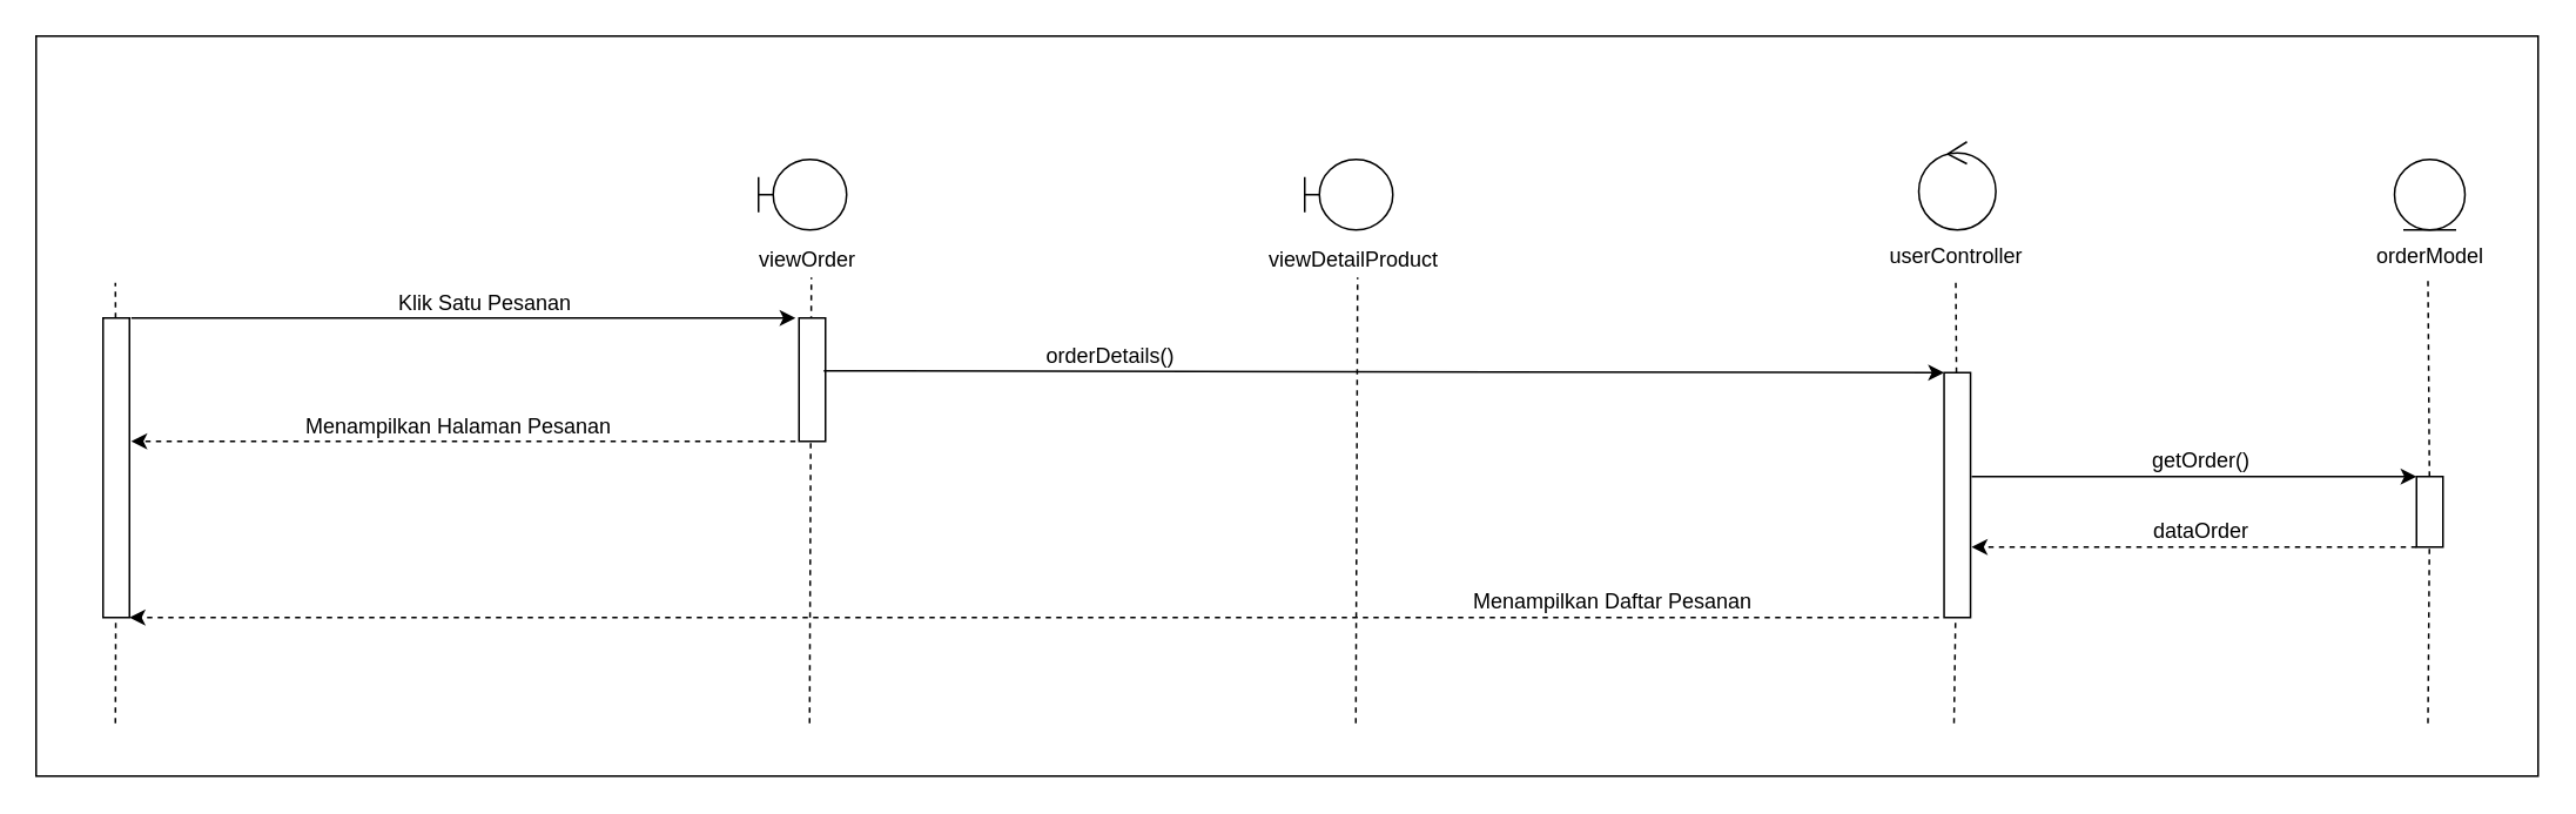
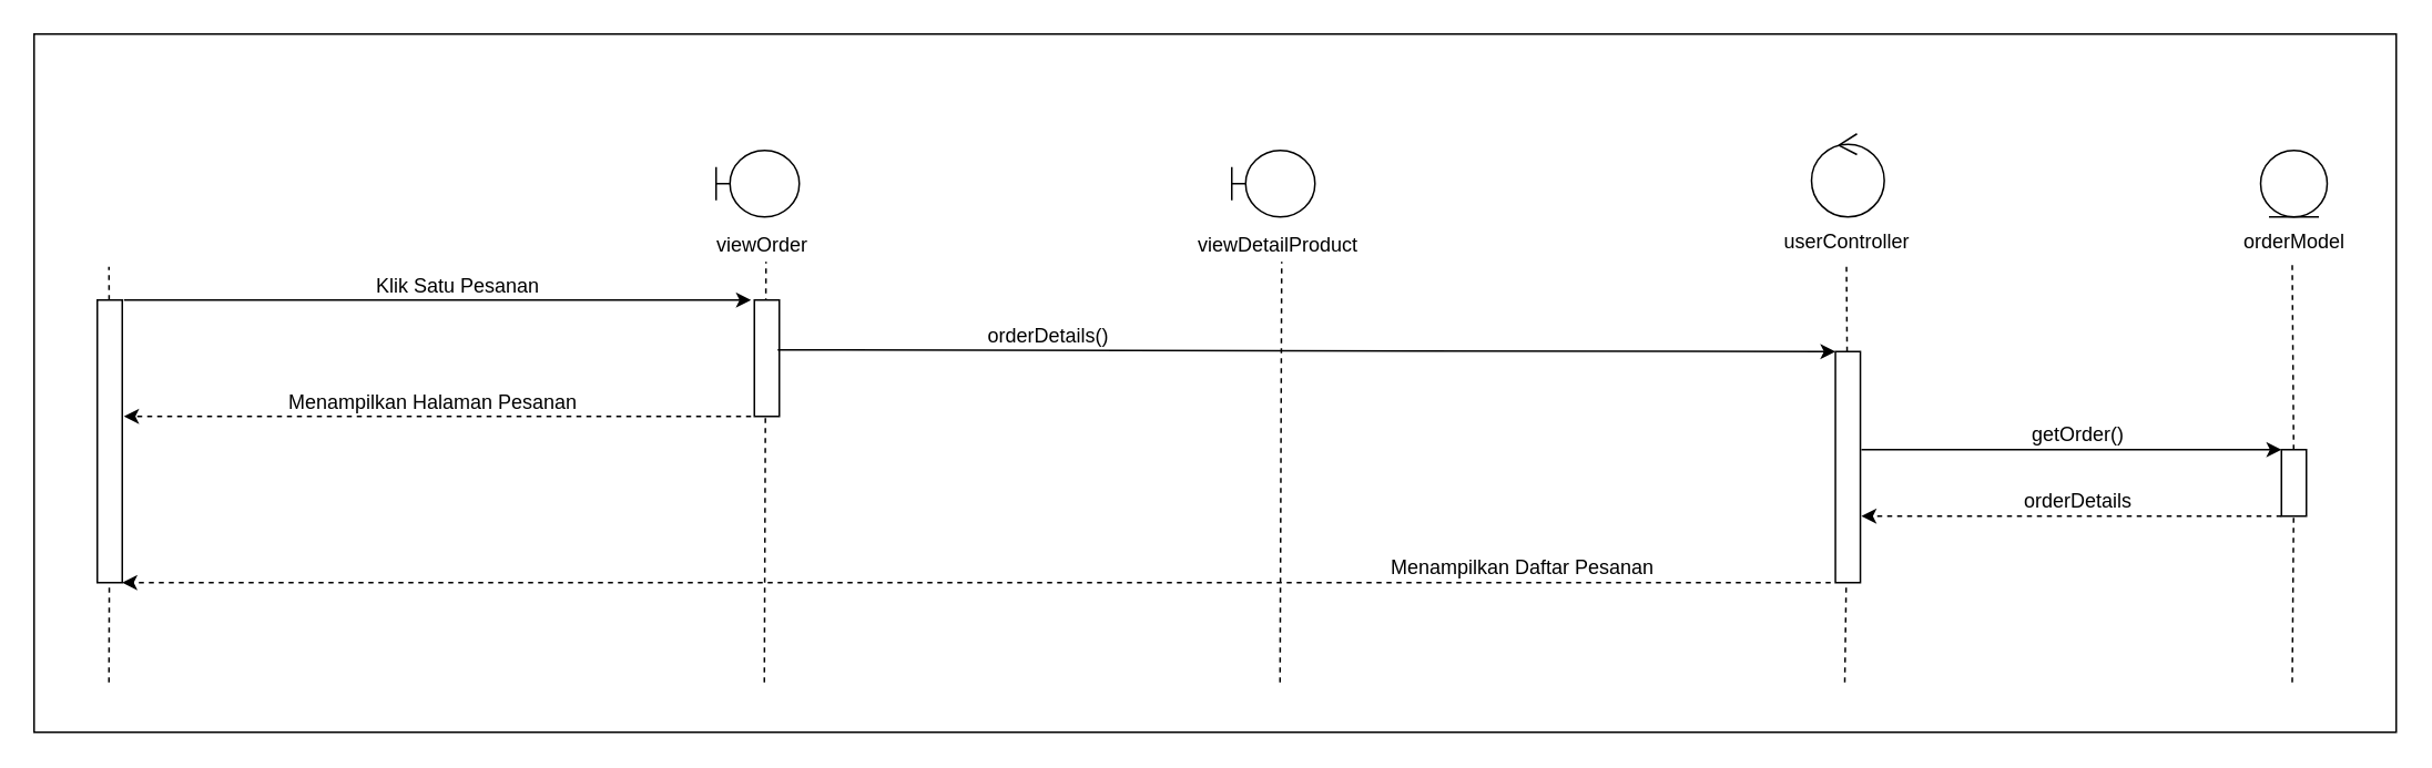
  <mxCell id="0" />
  <mxCell id="1" parent="0" />
  <mxCell id="2" value="" style="rounded=0;whiteSpace=wrap;html=1;" vertex="1" parent="1"><mxGeometry x="20" y="20" width="1420" height="420" as="geometry" /></mxCell>
  <mxCell id="3" value="" style="endArrow=none;dashed=1;html=1;rounded=0;startArrow=none;" edge="1" parent="1" source="4"><mxGeometry width="50" height="50" relative="1" as="geometry"><mxPoint x="65" y="570" as="sourcePoint" /><mxPoint x="65" y="160" as="targetPoint" /></mxGeometry></mxCell>
  <mxCell id="4" value="" style="rounded=0;whiteSpace=wrap;html=1;" vertex="1" parent="1"><mxGeometry x="58" y="180" width="15" height="170" as="geometry" /></mxCell>
  <mxCell id="5" value="" style="endArrow=none;dashed=1;html=1;rounded=0;" edge="1" parent="1" target="4"><mxGeometry width="50" height="50" relative="1" as="geometry"><mxPoint x="65" y="410" as="sourcePoint" /><mxPoint x="65" y="160" as="targetPoint" /></mxGeometry></mxCell>
  <mxCell id="6" value="" style="shape=umlBoundary;whiteSpace=wrap;html=1;" vertex="1" parent="1"><mxGeometry x="430" y="90" width="50" height="40" as="geometry" /></mxCell>
  <mxCell id="7" value="" style="endArrow=none;dashed=1;html=1;rounded=0;startArrow=none;" edge="1" parent="1"><mxGeometry width="50" height="50" relative="1" as="geometry"><mxPoint x="459" y="410" as="sourcePoint" /><mxPoint x="460" y="157" as="targetPoint" /></mxGeometry></mxCell>
  <mxCell id="8" value="" style="rounded=0;whiteSpace=wrap;html=1;" vertex="1" parent="1"><mxGeometry x="453" y="180" width="15" height="70" as="geometry" /></mxCell>
  <mxCell id="9" value="" style="ellipse;shape=umlControl;whiteSpace=wrap;html=1;" vertex="1" parent="1"><mxGeometry x="1088.5" y="80" width="43.75" height="50" as="geometry" /></mxCell>
  <mxCell id="10" value="" style="endArrow=none;dashed=1;html=1;rounded=0;startArrow=none;" edge="1" parent="1" source="26"><mxGeometry width="50" height="50" relative="1" as="geometry"><mxPoint x="1109.5" y="610" as="sourcePoint" /><mxPoint x="1109.5" y="157" as="targetPoint" /></mxGeometry></mxCell>
  <mxCell id="11" value="" style="shape=umlLifeline;participant=umlEntity;perimeter=lifelinePerimeter;whiteSpace=wrap;html=1;container=1;collapsible=0;recursiveResize=0;verticalAlign=top;spacingTop=36;outlineConnect=0;" vertex="1" parent="1"><mxGeometry x="1358.5" y="90" width="40" height="40" as="geometry" /></mxCell>
  <mxCell id="12" value="" style="endArrow=none;dashed=1;html=1;rounded=0;startArrow=none;" edge="1" parent="1" source="13"><mxGeometry width="50" height="50" relative="1" as="geometry"><mxPoint x="1377.5" y="571.5" as="sourcePoint" /><mxPoint x="1377.5" y="158.5" as="targetPoint" /></mxGeometry></mxCell>
  <mxCell id="13" value="" style="rounded=0;whiteSpace=wrap;html=1;" vertex="1" parent="1"><mxGeometry x="1371" y="270" width="15" height="40" as="geometry" /></mxCell>
  <mxCell id="14" value="" style="endArrow=none;dashed=1;html=1;rounded=0;startArrow=none;" edge="1" parent="1" target="13"><mxGeometry width="50" height="50" relative="1" as="geometry"><mxPoint x="1377.5" y="410" as="sourcePoint" /><mxPoint x="1377.5" y="158.5" as="targetPoint" /></mxGeometry></mxCell>
  <mxCell id="15" value="" style="endArrow=classic;html=1;rounded=0;exitX=1;exitY=0;exitDx=0;exitDy=0;" edge="1" parent="1"><mxGeometry width="50" height="50" relative="1" as="geometry"><mxPoint x="74" y="180" as="sourcePoint" /><mxPoint x="451" y="180" as="targetPoint" /></mxGeometry></mxCell>
  <mxCell id="16" value="" style="endArrow=classic;html=1;rounded=0;exitX=1;exitY=0;exitDx=0;exitDy=0;dashed=1;" edge="1" parent="1"><mxGeometry width="50" height="50" relative="1" as="geometry"><mxPoint x="451" y="250" as="sourcePoint" /><mxPoint x="74" y="250" as="targetPoint" /></mxGeometry></mxCell>
  <mxCell id="17" value="" style="endArrow=classic;html=1;rounded=0;" edge="1" parent="1"><mxGeometry width="50" height="50" relative="1" as="geometry"><mxPoint x="1118.5" y="270" as="sourcePoint" /><mxPoint x="1371" y="270" as="targetPoint" /></mxGeometry></mxCell>
  <mxCell id="18" value="" style="endArrow=classic;html=1;rounded=0;dashed=1;" edge="1" parent="1"><mxGeometry width="50" height="50" relative="1" as="geometry"><mxPoint x="1371" y="310" as="sourcePoint" /><mxPoint x="1118.5" y="310" as="targetPoint" /></mxGeometry></mxCell>
  <mxCell id="19" value="viewOrder" style="text;html=1;strokeColor=none;fillColor=none;align=center;verticalAlign=middle;whiteSpace=wrap;rounded=0;" vertex="1" parent="1"><mxGeometry x="428" y="132" width="60" height="30" as="geometry" /></mxCell>
  <mxCell id="20" value="userController" style="text;html=1;strokeColor=none;fillColor=none;align=center;verticalAlign=middle;whiteSpace=wrap;rounded=0;" vertex="1" parent="1"><mxGeometry x="1080" y="130" width="60" height="30" as="geometry" /></mxCell>
  <mxCell id="21" value="orderModel" style="text;html=1;strokeColor=none;fillColor=none;align=center;verticalAlign=middle;whiteSpace=wrap;rounded=0;" vertex="1" parent="1"><mxGeometry x="1348.5" y="130" width="60" height="30" as="geometry" /></mxCell>
  <mxCell id="22" value="Klik Satu Pesanan" style="text;html=1;strokeColor=none;fillColor=none;align=center;verticalAlign=middle;whiteSpace=wrap;rounded=0;" vertex="1" parent="1"><mxGeometry x="210" y="157" width="130" height="30" as="geometry" /></mxCell>
  <mxCell id="23" value="Menampilkan Halaman Pesanan" style="text;html=1;strokeColor=none;fillColor=none;align=center;verticalAlign=middle;whiteSpace=wrap;rounded=0;" vertex="1" parent="1"><mxGeometry x="170" y="227" width="180" height="30" as="geometry" /></mxCell>
  <mxCell id="24" value="getOrder()" style="text;html=1;strokeColor=none;fillColor=none;align=center;verticalAlign=middle;whiteSpace=wrap;rounded=0;" vertex="1" parent="1"><mxGeometry x="1198.5" y="246" width="100" height="30" as="geometry" /></mxCell>
- <mxCell id="25" value="dataOrder" style="text;html=1;strokeColor=none;fillColor=none;align=center;verticalAlign=middle;whiteSpace=wrap;rounded=0;" vertex="1" parent="1"><mxGeometry x="1198.5" y="286" width="100" height="30" as="geometry" /></mxCell>
+ <mxCell id="25" value="orderDetails" style="text;html=1;strokeColor=none;fillColor=none;align=center;verticalAlign=middle;whiteSpace=wrap;rounded=0;" vertex="1" parent="1"><mxGeometry x="1198.5" y="286" width="100" height="30" as="geometry" /></mxCell>
  <mxCell id="26" value="" style="rounded=0;whiteSpace=wrap;html=1;" vertex="1" parent="1"><mxGeometry x="1102.87" y="211" width="15" height="139" as="geometry" /></mxCell>
  <mxCell id="27" value="" style="endArrow=none;dashed=1;html=1;rounded=0;startArrow=none;" edge="1" parent="1" target="26"><mxGeometry width="50" height="50" relative="1" as="geometry"><mxPoint x="1108.5" y="410" as="sourcePoint" /><mxPoint x="1109.5" y="157" as="targetPoint" /></mxGeometry></mxCell>
  <mxCell id="28" value="" style="endArrow=classic;html=1;rounded=0;exitX=1;exitY=0;exitDx=0;exitDy=0;entryX=0;entryY=0;entryDx=0;entryDy=0;" edge="1" parent="1" target="26"><mxGeometry width="50" height="50" relative="1" as="geometry"><mxPoint x="467" y="210" as="sourcePoint" /><mxPoint x="844" y="210" as="targetPoint" /></mxGeometry></mxCell>
  <mxCell id="29" value="orderDetails()" style="text;html=1;strokeColor=none;fillColor=none;align=center;verticalAlign=middle;whiteSpace=wrap;rounded=0;" vertex="1" parent="1"><mxGeometry x="580" y="187" width="100" height="30" as="geometry" /></mxCell>
  <mxCell id="30" value="" style="endArrow=classic;html=1;rounded=0;dashed=1;entryX=1;entryY=1;entryDx=0;entryDy=0;" edge="1" parent="1" target="4"><mxGeometry width="50" height="50" relative="1" as="geometry"><mxPoint x="1100" y="350" as="sourcePoint" /><mxPoint x="424" y="350" as="targetPoint" /></mxGeometry></mxCell>
  <mxCell id="31" value="Menampilkan Daftar Pesanan" style="text;html=1;strokeColor=none;fillColor=none;align=center;verticalAlign=middle;whiteSpace=wrap;rounded=0;" vertex="1" parent="1"><mxGeometry x="820" y="326" width="190" height="30" as="geometry" /></mxCell>
  <mxCell id="32" value="" style="shape=umlBoundary;whiteSpace=wrap;html=1;" vertex="1" parent="1"><mxGeometry x="740" y="90" width="50" height="40" as="geometry" /></mxCell>
  <mxCell id="33" value="" style="endArrow=none;dashed=1;html=1;rounded=0;startArrow=none;" edge="1" parent="1"><mxGeometry x="903" y="250" width="50" height="50" relative="1" as="geometry"><mxPoint x="769" y="410" as="sourcePoint" /><mxPoint x="770" y="157" as="targetPoint" /></mxGeometry></mxCell>
  <mxCell id="34" value="viewDetailProduct" style="text;html=1;strokeColor=none;fillColor=none;align=center;verticalAlign=middle;whiteSpace=wrap;rounded=0;" vertex="1" parent="1"><mxGeometry x="738" y="132" width="60" height="30" as="geometry" /></mxCell>
